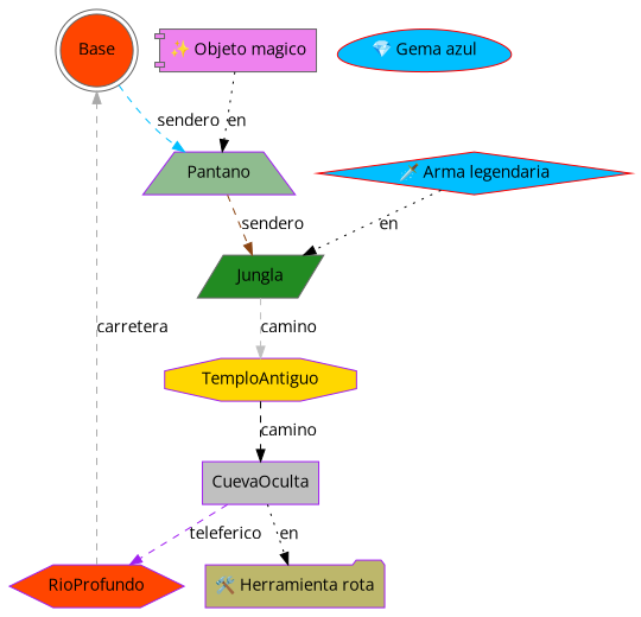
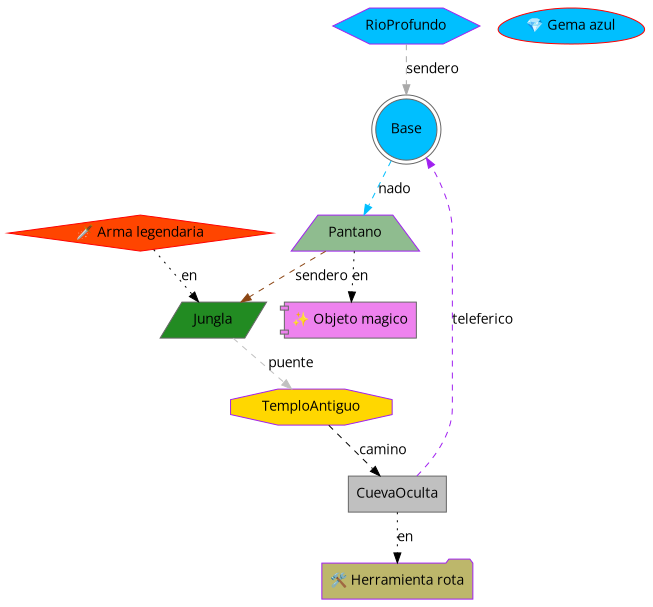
  digraph {
    fontname="Open Sans"
    splines=true
    node [color=purple fillcolor=orangered fontname="Open Sans" style=filled]
    edge [fontname="Open Sans" style=dashed]
-   n1 [color=gray40 label=Base shape=doublecircle]
+   n1 [color=gray40 fillcolor=deepskyblue label=Base shape=doublecircle]
    n2 [fillcolor=darkseagreen label=Pantano shape=trapezium]
    n3 [color=gray40 fillcolor=forestgreen label=Jungla shape=parallelogram]
    n4 [fillcolor=gold label=TemploAntiguo shape=octagon]
-   n5 [fillcolor=gray label=CuevaOculta shape=box]
-   n6 [label=RioProfundo shape=hexagon]
+   n5 [color=gray40 fillcolor=gray label=CuevaOculta shape=box]
+   n6 [fillcolor=deepskyblue label=RioProfundo shape=hexagon]
    n7 [fillcolor=darkkhaki label="🛠️ Herramienta rota" shape=folder]
    n8 [color=red fillcolor=deepskyblue label="💎 Gema azul" shape=egg]
-   n9 [color=red fillcolor=deepskyblue label="🗡️ Arma legendaria" shape=diamond]
+   n9 [color=red label="🗡️ Arma legendaria" shape=diamond]
    n10 [color=gray40 fillcolor=violet label="✨ Objeto magico" shape=component]
-   n1 -> n2 [color=deepskyblue label=sendero]
+   n1 -> n2 [color=deepskyblue label=nado]
    n2 -> n3 [color=saddlebrown label=sendero]
-   n3 -> n4 [color=gray label=camino]
+   n3 -> n4 [color=gray label=puente]
    n4 -> n5 [color=black label=camino]
-   n5 -> n6 [color=purple label=teleferico]
+   n5 -> n1 [color=purple label=teleferico]
    n5 -> n7 [label=en style=dotted]
-   n6 -> n1 [color=darkgray label=carretera]
+   n6 -> n1 [color=darkgray label=sendero]
    n9 -> n3 [label=en style=dotted]
-   n10 -> n2 [label=en style=dotted]
+   n2 -> n10 [label=en style=dotted]
  }
